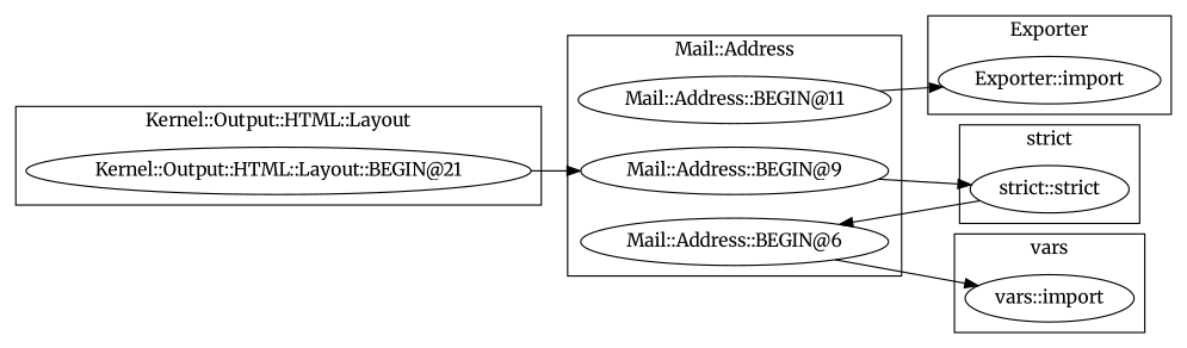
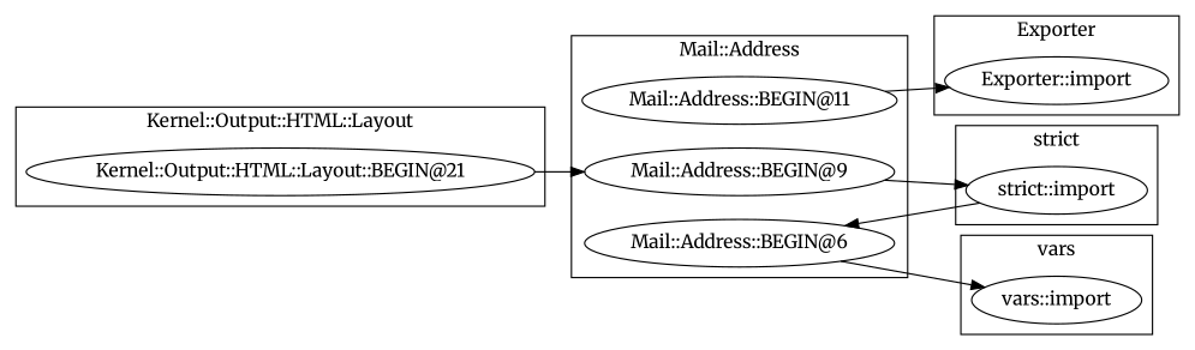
  digraph {
    fontname=Merriweather
    rankdir=LR
    node [fontname=Merriweather]
    edge [fontname=Merriweather]
    "vars::import"
    "Mail::Address::BEGIN@11"
    "Mail::Address::BEGIN@9"
    "Mail::Address::BEGIN@6"
-   "strict::import" [label="strict::strict"]
+   "strict::import"
    "Exporter::import"
    "Kernel::Output::HTML::Layout::BEGIN@21"
    subgraph cluster_1 {
      label=vars
      "vars::import"
    }
    subgraph cluster_2 {
      label="Mail::Address"
      "Mail::Address::BEGIN@11"
      "Mail::Address::BEGIN@9"
      "Mail::Address::BEGIN@6"
    }
    subgraph cluster_3 {
      label="strict"
      "strict::import"
    }
    subgraph cluster_4 {
      label=Exporter
      "Exporter::import"
    }
    subgraph cluster_5 {
      label="Kernel::Output::HTML::Layout"
      "Kernel::Output::HTML::Layout::BEGIN@21"
    }
    "Mail::Address::BEGIN@11" -> "Exporter::import"
    "Mail::Address::BEGIN@9" -> "strict::import"
    "Mail::Address::BEGIN@6" -> "vars::import"
    "strict::import" -> "Mail::Address::BEGIN@6"
    "Kernel::Output::HTML::Layout::BEGIN@21" -> "Mail::Address::BEGIN@9"
  }
